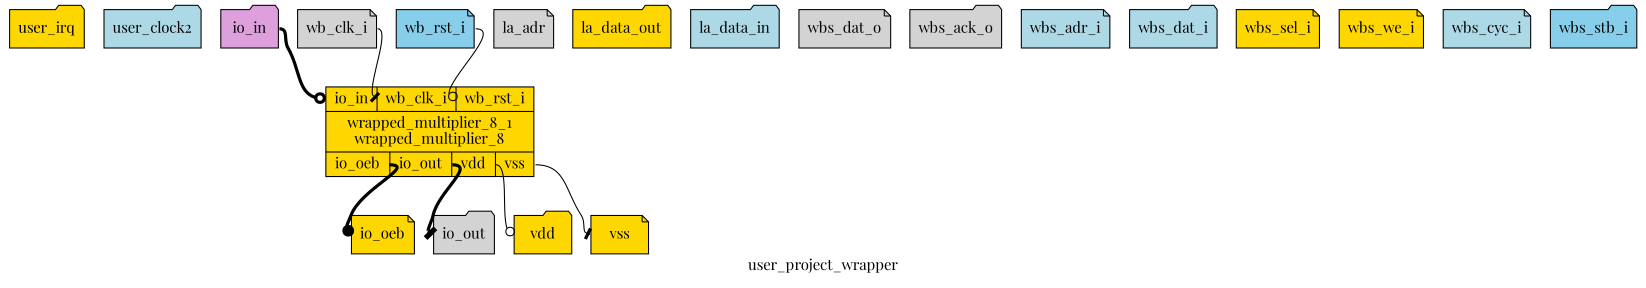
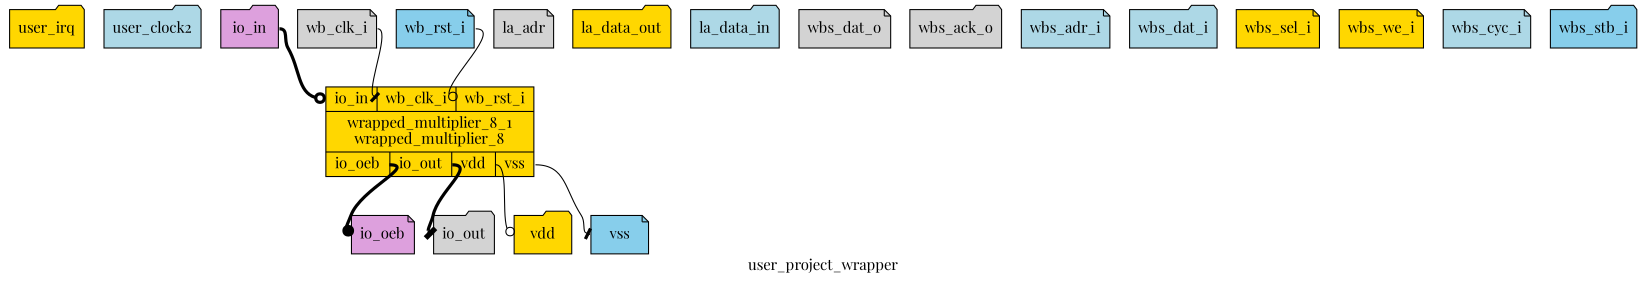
  digraph {
    fontname="Playfair Display"
    label=user_project_wrapper
    rankdir=TB
    remincross=true
    node [color=black fillcolor=gold fontcolor=black fontname="Playfair Display" shape=folder style=filled]
    edge [arrowhead=odot color=black fontname="Playfair Display" headport=w tailport=e]
    n1 [label=user_irq]
    n2 [fillcolor=lightblue label=user_clock2]
-   n3 [label=io_oeb shape=note]
+   n3 [fillcolor=plum label=io_oeb shape=note]
    n4 [fillcolor=lightgrey label=io_out]
    n5 [fillcolor=plum label=io_in]
    n6 [label="{{<p5> io_in|<p18> wb_clk_i|<p17> wb_rst_i}|wrapped_multiplier_8_1\nwrapped_multiplier_8|{<p3> io_oeb|<p4> io_out|<p20> vdd|<p19> vss}}" shape=record color="" fontcolor=""]
-   n7 [label=vss shape=note]
+   n7 [fillcolor=skyblue label=vss shape=note]
    n8 [label=vdd]
    n9 [fillcolor=lightgrey label=la_adr shape=note]
    n10 [label=la_data_out]
    n11 [fillcolor=lightblue label=la_data_in]
    n12 [fillcolor=lightgrey label=wbs_dat_o shape=note]
    n13 [fillcolor=lightgrey label=wbs_ack_o]
    n14 [fillcolor=lightblue label=wbs_adr_i shape=note]
    n15 [fillcolor=lightblue label=wbs_dat_i]
    n16 [label=wbs_sel_i shape=note]
    n17 [label=wbs_we_i shape=note]
    n18 [fillcolor=lightblue label=wbs_cyc_i shape=note]
    n19 [fillcolor=skyblue label=wbs_stb_i]
    n20 [fillcolor=skyblue label=wb_rst_i shape=note]
    n21 [fillcolor=lightgrey label=wb_clk_i shape=note]
    n5 -> n6 [headport="p5:w" style="setlinewidth(3)"]
    n6 -> n3 [arrowhead=dot style="setlinewidth(3)" tailport="p3:e"]
    n6 -> n4 [arrowhead=tee style="setlinewidth(3)" tailport="p4:e"]
    n6 -> n7 [arrowhead=tee tailport="p19:e"]
    n6 -> n8 [tailport="p20:e"]
    n20 -> n6 [headport="p17:w"]
    n21 -> n6 [arrowhead=tee headport="p18:w"]
  }
